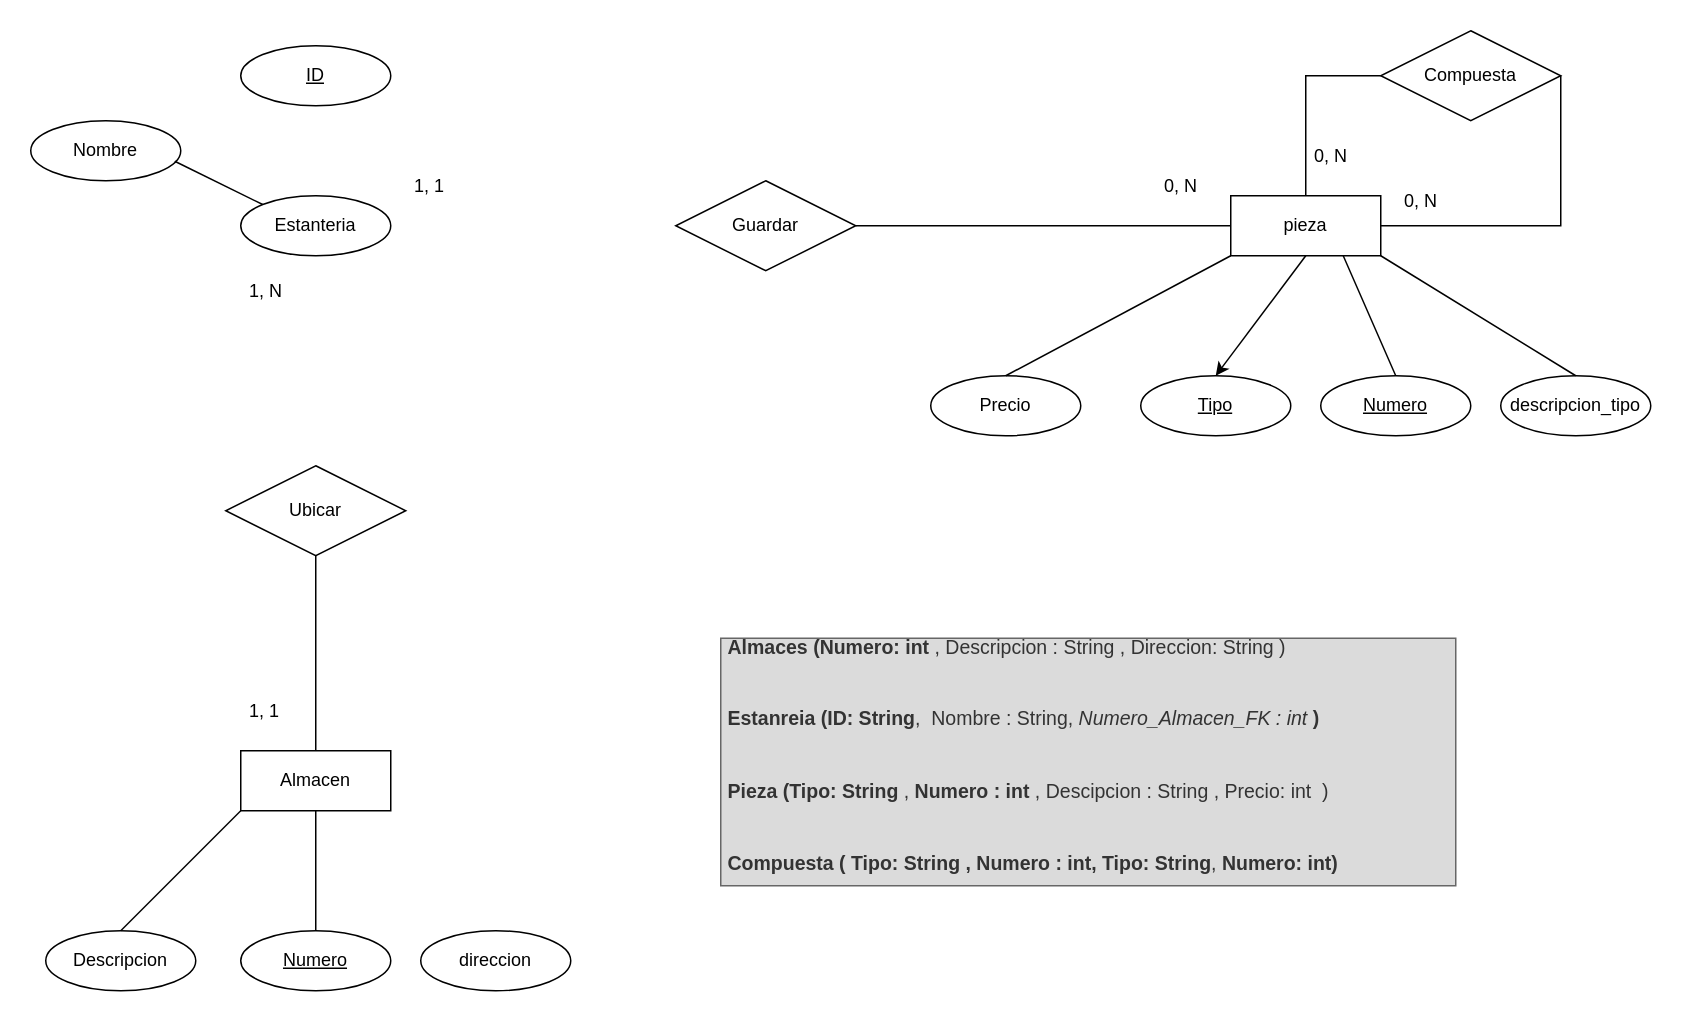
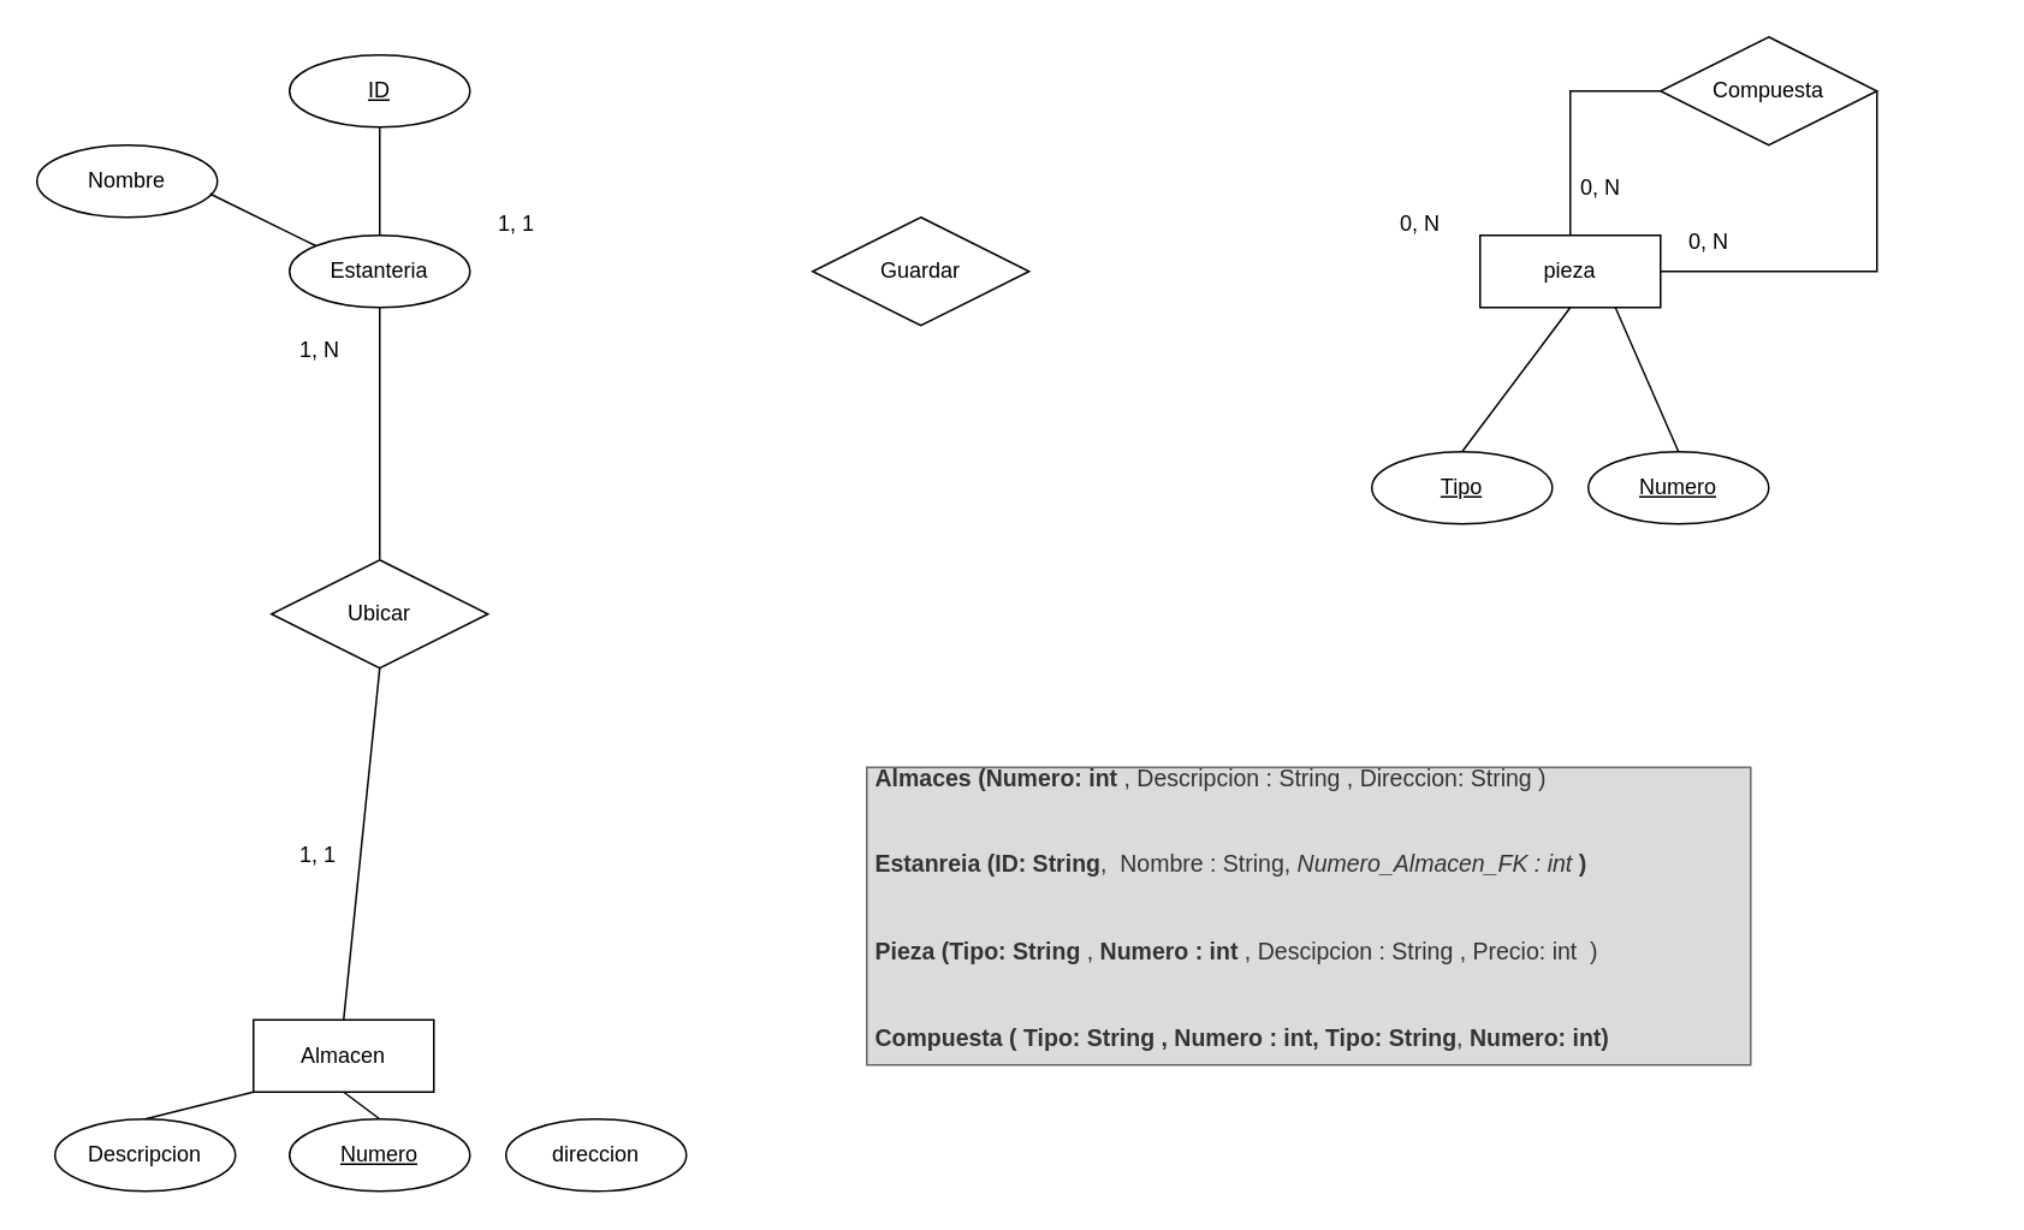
  <mxCell id="0" />
  <mxCell id="1" parent="0" />
- <mxCell id="2" value="Almacen" style="whiteSpace=wrap;html=1;align=center;" parent="1" vertex="1"><mxGeometry x="160" y="500" width="100" height="40" as="geometry" /></mxCell>
+ <mxCell id="2" value="Almacen" style="whiteSpace=wrap;html=1;align=center;" parent="1" vertex="1"><mxGeometry x="140" y="565" width="100" height="40" as="geometry" /></mxCell>
  <mxCell id="3" value="pieza" style="whiteSpace=wrap;html=1;align=center;" parent="1" vertex="1"><mxGeometry x="820" y="130" width="100" height="40" as="geometry" /></mxCell>
  <mxCell id="4" value="Tipo" style="ellipse;whiteSpace=wrap;html=1;align=center;fontStyle=4;" parent="1" vertex="1"><mxGeometry x="760" y="250" width="100" height="40" as="geometry" /></mxCell>
  <mxCell id="5" value="Compuesta" style="shape=rhombus;perimeter=rhombusPerimeter;whiteSpace=wrap;html=1;align=center;" parent="1" vertex="1"><mxGeometry x="920" y="20" width="120" height="60" as="geometry" /></mxCell>
- <mxCell id="6" value="descripcion_tipo" style="ellipse;whiteSpace=wrap;html=1;align=center;" parent="1" vertex="1"><mxGeometry x="1000" y="250" width="100" height="40" as="geometry" /></mxCell>
- <mxCell id="7" value="Precio" style="ellipse;whiteSpace=wrap;html=1;align=center;" parent="1" vertex="1"><mxGeometry x="620" y="250" width="100" height="40" as="geometry" /></mxCell>
- <mxCell id="8" value="" style="endArrow=classic;html=1;rounded=0;exitX=0.5;exitY=1;exitDx=0;exitDy=0;entryX=0.5;entryY=0;entryDx=0;entryDy=0;" parent="1" source="3" target="4" edge="1"><mxGeometry relative="1" as="geometry"><mxPoint x="610" y="290" as="sourcePoint" /><mxPoint x="770" y="290" as="targetPoint" /></mxGeometry></mxCell>
- <mxCell id="9" value="" style="endArrow=none;html=1;rounded=0;exitX=0;exitY=1;exitDx=0;exitDy=0;entryX=0.5;entryY=0;entryDx=0;entryDy=0;" parent="1" source="3" target="7" edge="1"><mxGeometry relative="1" as="geometry"><mxPoint x="610" y="290" as="sourcePoint" /><mxPoint x="770" y="290" as="targetPoint" /></mxGeometry></mxCell>
+ <mxCell id="8" value="" style="endArrow=none;html=1;rounded=0;exitX=0.5;exitY=1;exitDx=0;exitDy=0;entryX=0.5;entryY=0;entryDx=0;entryDy=0;" parent="1" source="3" target="4" edge="1"><mxGeometry relative="1" as="geometry"><mxPoint x="610" y="290" as="sourcePoint" /><mxPoint x="770" y="290" as="targetPoint" /></mxGeometry></mxCell>
  <mxCell id="10" value="Numero" style="ellipse;whiteSpace=wrap;html=1;align=center;fontStyle=4;" parent="1" vertex="1"><mxGeometry x="160" y="620" width="100" height="40" as="geometry" /></mxCell>
  <mxCell id="11" value="Descripcion" style="ellipse;whiteSpace=wrap;html=1;align=center;" parent="1" vertex="1"><mxGeometry x="30" y="620" width="100" height="40" as="geometry" /></mxCell>
  <mxCell id="12" value="direccion" style="ellipse;whiteSpace=wrap;html=1;align=center;" parent="1" vertex="1"><mxGeometry x="280" y="620" width="100" height="40" as="geometry" /></mxCell>
  <mxCell id="13" value="Estanteria" style="ellipse;whiteSpace=wrap;html=1;align=center;" parent="1" vertex="1"><mxGeometry x="160" y="130" width="100" height="40" as="geometry" /></mxCell>
  <mxCell id="14" value="ID" style="ellipse;whiteSpace=wrap;html=1;align=center;fontStyle=4;" parent="1" vertex="1"><mxGeometry x="160" y="30" width="100" height="40" as="geometry" /></mxCell>
- <mxCell id="15" value="" style="endArrow=none;html=1;rounded=0;entryX=0.5;entryY=0;entryDx=0;entryDy=0;exitX=1;exitY=1;exitDx=0;exitDy=0;" parent="1" source="3" target="6" edge="1"><mxGeometry relative="1" as="geometry"><mxPoint x="610" y="200" as="sourcePoint" /><mxPoint x="770" y="200" as="targetPoint" /></mxGeometry></mxCell>
  <mxCell id="16" value="" style="endArrow=none;html=1;rounded=0;exitX=0.5;exitY=0;exitDx=0;exitDy=0;entryX=0.5;entryY=1;entryDx=0;entryDy=0;" parent="1" source="10" target="2" edge="1"><mxGeometry relative="1" as="geometry"><mxPoint x="410" y="570" as="sourcePoint" /><mxPoint x="570" y="570" as="targetPoint" /></mxGeometry></mxCell>
  <mxCell id="17" value="" style="endArrow=none;html=1;rounded=0;exitX=0.5;exitY=0;exitDx=0;exitDy=0;entryX=0;entryY=1;entryDx=0;entryDy=0;" parent="1" source="11" target="2" edge="1"><mxGeometry relative="1" as="geometry"><mxPoint x="410" y="570" as="sourcePoint" /><mxPoint x="570" y="570" as="targetPoint" /></mxGeometry></mxCell>
+ <mxCell id="18" value="" style="endArrow=none;html=1;rounded=0;exitX=0.5;exitY=1;exitDx=0;exitDy=0;entryX=0.5;entryY=0;entryDx=0;entryDy=0;" parent="1" source="14" target="13" edge="1"><mxGeometry relative="1" as="geometry"><mxPoint x="410" y="380" as="sourcePoint" /><mxPoint x="570" y="380" as="targetPoint" /></mxGeometry></mxCell>
  <mxCell id="19" value="" style="endArrow=none;html=1;rounded=0;entryX=1;entryY=0.5;entryDx=0;entryDy=0;exitX=1;exitY=0.5;exitDx=0;exitDy=0;" parent="1" source="3" target="5" edge="1"><mxGeometry relative="1" as="geometry"><mxPoint x="610" y="200" as="sourcePoint" /><mxPoint x="770" y="200" as="targetPoint" /><Array as="points"><mxPoint x="1040" y="150" /></Array></mxGeometry></mxCell>
  <mxCell id="20" value="" style="endArrow=none;html=1;rounded=0;entryX=0.5;entryY=0;entryDx=0;entryDy=0;exitX=0;exitY=0.5;exitDx=0;exitDy=0;" parent="1" source="5" target="3" edge="1"><mxGeometry relative="1" as="geometry"><mxPoint x="880" y="20" as="sourcePoint" /><mxPoint x="770" y="200" as="targetPoint" /><Array as="points"><mxPoint x="870" y="50" /></Array></mxGeometry></mxCell>
  <mxCell id="21" value="Guardar" style="shape=rhombus;perimeter=rhombusPerimeter;whiteSpace=wrap;html=1;align=center;" parent="1" vertex="1"><mxGeometry x="450" y="120" width="120" height="60" as="geometry" /></mxCell>
  <mxCell id="22" value="Ubicar" style="shape=rhombus;perimeter=rhombusPerimeter;whiteSpace=wrap;html=1;align=center;" parent="1" vertex="1"><mxGeometry x="150" y="310" width="120" height="60" as="geometry" /></mxCell>
+ <mxCell id="23" value="" style="endArrow=none;html=1;rounded=0;exitX=0.5;exitY=0;exitDx=0;exitDy=0;entryX=0.5;entryY=1;entryDx=0;entryDy=0;" parent="1" source="22" target="13" edge="1"><mxGeometry relative="1" as="geometry"><mxPoint x="-60" y="339.5" as="sourcePoint" /><mxPoint x="190" y="220" as="targetPoint" /></mxGeometry></mxCell>
  <mxCell id="24" value="" style="endArrow=none;html=1;rounded=0;exitX=0.5;exitY=0;exitDx=0;exitDy=0;entryX=0.5;entryY=1;entryDx=0;entryDy=0;" parent="1" source="2" target="22" edge="1"><mxGeometry relative="1" as="geometry"><mxPoint x="410" y="370" as="sourcePoint" /><mxPoint x="570" y="370" as="targetPoint" /></mxGeometry></mxCell>
  <mxCell id="25" value="1, N" style="text;strokeColor=none;fillColor=none;spacingLeft=4;spacingRight=4;overflow=hidden;rotatable=0;points=[[0,0.5],[1,0.5]];portConstraint=eastwest;fontSize=12;whiteSpace=wrap;html=1;" parent="1" vertex="1"><mxGeometry x="160" y="180" width="40" height="30" as="geometry" /></mxCell>
  <mxCell id="26" value="1, 1" style="text;strokeColor=none;fillColor=none;spacingLeft=4;spacingRight=4;overflow=hidden;rotatable=0;points=[[0,0.5],[1,0.5]];portConstraint=eastwest;fontSize=12;whiteSpace=wrap;html=1;" parent="1" vertex="1"><mxGeometry x="160" y="460" width="40" height="30" as="geometry" /></mxCell>
- <mxCell id="27" value="" style="endArrow=none;html=1;rounded=0;exitX=1;exitY=0.5;exitDx=0;exitDy=0;entryX=0;entryY=0.5;entryDx=0;entryDy=0;" parent="1" source="21" target="3" edge="1"><mxGeometry relative="1" as="geometry"><mxPoint x="340" y="0" as="sourcePoint" /><mxPoint x="500" y="0" as="targetPoint" /></mxGeometry></mxCell>
  <mxCell id="28" value="1, 1" style="text;strokeColor=none;fillColor=none;spacingLeft=4;spacingRight=4;overflow=hidden;rotatable=0;points=[[0,0.5],[1,0.5]];portConstraint=eastwest;fontSize=12;whiteSpace=wrap;html=1;" parent="1" vertex="1"><mxGeometry x="270" y="110" width="40" height="30" as="geometry" /></mxCell>
  <mxCell id="29" value="0, N" style="text;strokeColor=none;fillColor=none;spacingLeft=4;spacingRight=4;overflow=hidden;rotatable=0;points=[[0,0.5],[1,0.5]];portConstraint=eastwest;fontSize=12;whiteSpace=wrap;html=1;" parent="1" vertex="1"><mxGeometry x="770" y="110" width="40" height="30" as="geometry" /></mxCell>
  <mxCell id="30" value="0, N" style="text;strokeColor=none;fillColor=none;spacingLeft=4;spacingRight=4;overflow=hidden;rotatable=0;points=[[0,0.5],[1,0.5]];portConstraint=eastwest;fontSize=12;whiteSpace=wrap;html=1;" parent="1" vertex="1"><mxGeometry x="930" y="120" width="40" height="30" as="geometry" /></mxCell>
  <mxCell id="31" value="0, N" style="text;strokeColor=none;fillColor=none;spacingLeft=4;spacingRight=4;overflow=hidden;rotatable=0;points=[[0,0.5],[1,0.5]];portConstraint=eastwest;fontSize=12;whiteSpace=wrap;html=1;" parent="1" vertex="1"><mxGeometry x="870" y="90" width="40" height="30" as="geometry" /></mxCell>
  <mxCell id="32" value="Nombre" style="ellipse;whiteSpace=wrap;html=1;align=center;" parent="1" vertex="1"><mxGeometry x="20" y="80" width="100" height="40" as="geometry" /></mxCell>
  <mxCell id="33" value="" style="endArrow=none;html=1;rounded=0;exitX=0.96;exitY=0.675;exitDx=0;exitDy=0;exitPerimeter=0;entryX=0;entryY=0;entryDx=0;entryDy=0;" parent="1" source="32" target="13" edge="1"><mxGeometry relative="1" as="geometry"><mxPoint x="490" y="380" as="sourcePoint" /><mxPoint x="160" y="120" as="targetPoint" /></mxGeometry></mxCell>
  <mxCell id="34" value="Numero" style="ellipse;whiteSpace=wrap;html=1;align=center;fontStyle=4;" parent="1" vertex="1"><mxGeometry x="880" y="250" width="100" height="40" as="geometry" /></mxCell>
  <mxCell id="35" value="" style="endArrow=none;html=1;rounded=0;exitX=0.75;exitY=1;exitDx=0;exitDy=0;entryX=0.5;entryY=0;entryDx=0;entryDy=0;" parent="1" source="3" target="34" edge="1"><mxGeometry relative="1" as="geometry"><mxPoint x="440" y="360" as="sourcePoint" /><mxPoint x="600" y="360" as="targetPoint" /></mxGeometry></mxCell>
  <mxCell id="36" value="&lt;h1 style=&quot;font-size: 13px;&quot;&gt;&lt;span style=&quot;background-color: initial;&quot;&gt;Almaces (Numero: int&lt;/span&gt;&lt;span style=&quot;background-color: initial; font-weight: normal;&quot;&gt; , Descripcion : String , Direccion: String )&lt;/span&gt;&lt;br&gt;&lt;/h1&gt;&lt;div&gt;&lt;span style=&quot;background-color: initial; font-weight: normal;&quot;&gt;&lt;br&gt;&lt;/span&gt;&lt;/div&gt;&lt;div&gt;&lt;h1 style=&quot;border-color: var(--border-color); font-size: 13px;&quot;&gt;&lt;font style=&quot;border-color: var(--border-color);&quot;&gt;Estanreia (ID: String&lt;/font&gt;&lt;font style=&quot;border-color: var(--border-color); font-weight: normal;&quot;&gt;,&amp;nbsp; Nombre : String,&amp;nbsp;&lt;/font&gt;&lt;i style=&quot;font-weight: normal;&quot;&gt;Numero_Almacen_FK : int &lt;/i&gt;)&lt;/h1&gt;&lt;/div&gt;&lt;h1 style=&quot;font-size: 13px;&quot;&gt;&lt;font style=&quot;font-size: 13px;&quot;&gt;&lt;br&gt;&lt;/font&gt;&lt;/h1&gt;&lt;h1 style=&quot;font-size: 13px;&quot;&gt;&lt;font style=&quot;font-size: 13px;&quot;&gt;Pieza (Tipo: String&lt;/font&gt;&lt;font style=&quot;font-weight: normal; font-size: 13px;&quot;&gt; , &lt;/font&gt;&lt;font style=&quot;font-size: 13px;&quot;&gt;Numero : int&lt;/font&gt;&lt;font style=&quot;font-weight: normal; font-size: 13px;&quot;&gt; , Descipcion : String , Precio: int &amp;nbsp;)&lt;/font&gt;&lt;/h1&gt;&lt;h1 style=&quot;font-size: 13px;&quot;&gt;&lt;span style=&quot;font-weight: normal;&quot;&gt;&lt;font style=&quot;font-size: 13px;&quot;&gt;&lt;br&gt;&lt;/font&gt;&lt;/span&gt;&lt;/h1&gt;&lt;h1 style=&quot;font-size: 13px;&quot;&gt;&lt;font style=&quot;font-size: 13px;&quot;&gt;Compuesta (&amp;nbsp;&lt;/font&gt;&lt;font style=&quot;background-color: initial; border-color: var(--border-color);&quot;&gt;Tipo: String&lt;/font&gt;&lt;font style=&quot;background-color: initial; border-color: var(--border-color);&quot;&gt;&amp;nbsp;,&amp;nbsp;&lt;/font&gt;&lt;font style=&quot;background-color: initial; border-color: var(--border-color);&quot;&gt;Numero : int,&lt;/font&gt;&lt;font style=&quot;background-color: initial; font-weight: normal; border-color: var(--border-color);&quot;&gt;&amp;nbsp;&lt;/font&gt;&lt;font style=&quot;background-color: initial; border-color: var(--border-color);&quot;&gt;Tipo: String&lt;/font&gt;&lt;font style=&quot;background-color: initial; font-weight: normal; border-color: var(--border-color);&quot;&gt;,&amp;nbsp;&lt;/font&gt;&lt;font style=&quot;background-color: initial; border-color: var(--border-color);&quot;&gt;Numero: int&lt;/font&gt;&lt;span style=&quot;background-color: initial;&quot;&gt;)&amp;nbsp;&lt;/span&gt;&lt;/h1&gt;" style="text;html=1;strokeColor=#666666;fillColor=#dbdbdb;spacing=5;spacingTop=-20;whiteSpace=wrap;overflow=hidden;rounded=0;fontColor=#333333;" vertex="1" parent="1"><mxGeometry x="480" y="425" width="490" height="165" as="geometry" /></mxCell>
